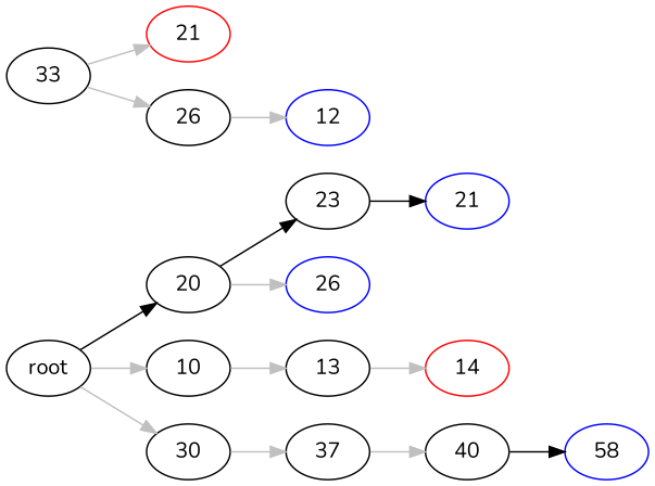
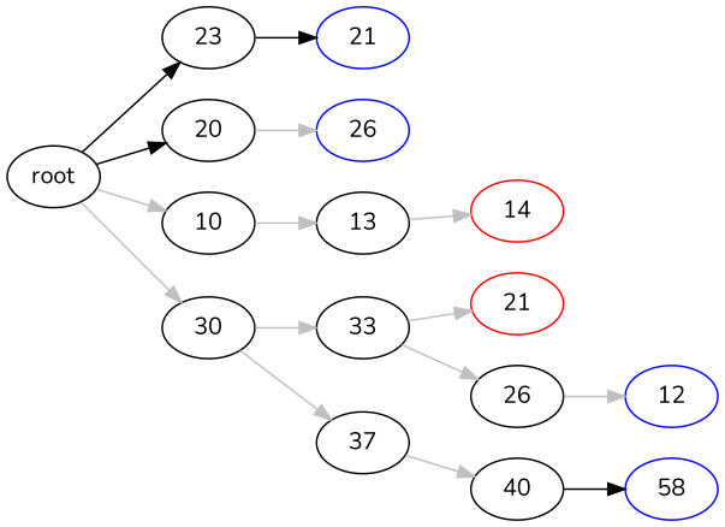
  digraph {
    fontname=Nunito
    ordering=out
    rankdir=LR
    node [color=black fontname=Nunito]
    edge [color=grey fontname=Nunito]
    n1 [label=20]
    n2 [label=23]
    n3 [color=blue label=26]
    n4 [color=blue label=21]
    n5 [label=10]
    n6 [label=13]
    n7 [color=red label=14]
    n8 [label=30]
    n9 [label=33]
    n10 [label=37]
    n11 [color=red label=21]
    n12 [label=26]
    n13 [label=40]
    n14 [color=blue label=12]
    n15 [color=blue label=58]
    root
-   n1 -> n2 [color=black]
+   root -> n2 [color=black]
    n1 -> n3
    n2 -> n4 [color=black]
    n5 -> n6
    n6 -> n7
+   n8 -> n9
    n8 -> n10
    n9 -> n11
    n9 -> n12
    n10 -> n13
    n12 -> n14
    n13 -> n15 [color=black]
    root -> n1 [color=black]
    root -> n5
    root -> n8
  }
